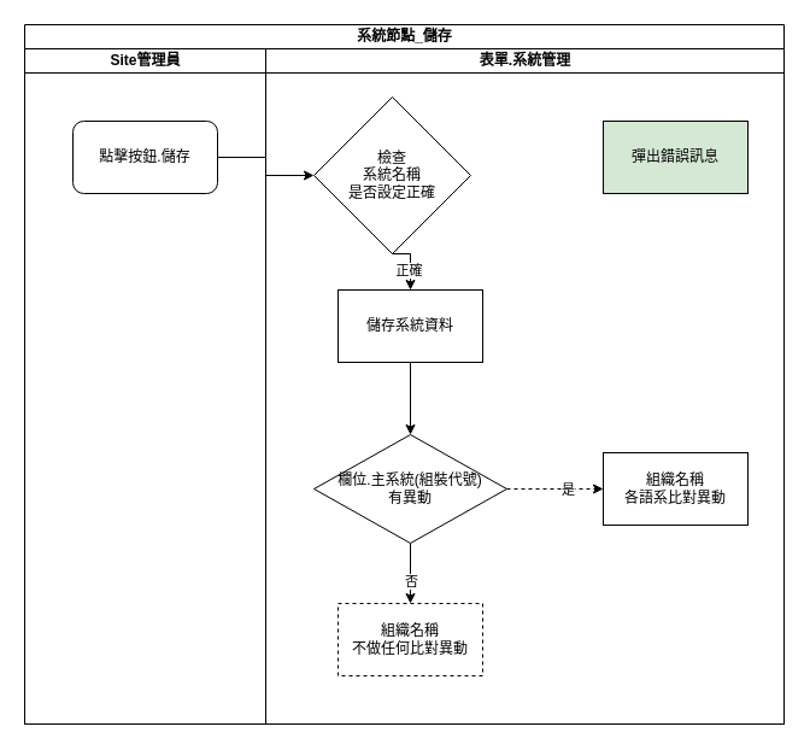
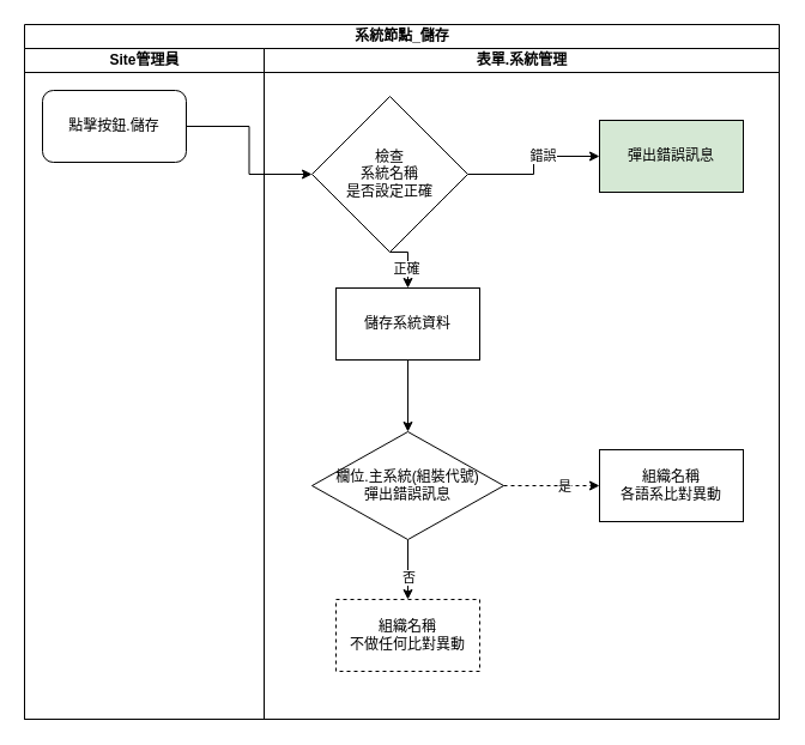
  <mxCell id="0" />
  <mxCell id="1" parent="0" />
  <mxCell id="2" value="系統節點_儲存" style="swimlane;html=1;childLayout=stackLayout;resizeParent=1;resizeParentMax=0;startSize=20;" parent="1" vertex="1"><mxGeometry x="20" y="20" width="630" height="580" as="geometry" /></mxCell>
  <mxCell id="3" value="Site管理員" style="swimlane;html=1;startSize=20;" parent="2" vertex="1"><mxGeometry y="20" width="200" height="560" as="geometry" /></mxCell>
- <mxCell id="4" value="點擊按鈕.儲存" style="rounded=1;whiteSpace=wrap;html=1;" parent="3" vertex="1"><mxGeometry x="40" y="60" width="120" height="60" as="geometry" /></mxCell>
+ <mxCell id="4" value="點擊按鈕.儲存" style="rounded=1;whiteSpace=wrap;html=1;" parent="3" vertex="1"><mxGeometry x="15" y="35" width="120" height="60" as="geometry" /></mxCell>
  <mxCell id="5" style="edgeStyle=orthogonalEdgeStyle;rounded=0;orthogonalLoop=1;jettySize=auto;html=1;exitX=1;exitY=0.5;exitDx=0;exitDy=0;entryX=0;entryY=0.5;entryDx=0;entryDy=0;" parent="2" source="4" target="12" edge="1"><mxGeometry relative="1" as="geometry" /></mxCell>
  <mxCell id="6" value="表單.系統管理" style="swimlane;html=1;startSize=20;" parent="2" vertex="1"><mxGeometry x="200" y="20" width="430" height="560" as="geometry" /></mxCell>
  <mxCell id="7" style="edgeStyle=orthogonalEdgeStyle;rounded=0;orthogonalLoop=1;jettySize=auto;html=1;exitX=0.5;exitY=1;exitDx=0;exitDy=0;entryX=0.5;entryY=0;entryDx=0;entryDy=0;" parent="6" source="12" target="14" edge="1"><mxGeometry relative="1" as="geometry" /></mxCell>
  <mxCell id="8" value="正確" style="edgeLabel;html=1;align=center;verticalAlign=middle;resizable=0;points=[];" parent="7" vertex="1" connectable="0"><mxGeometry x="0.25" y="-2" relative="1" as="geometry"><mxPoint as="offset" /></mxGeometry></mxCell>
+ <mxCell id="9" style="edgeStyle=orthogonalEdgeStyle;rounded=0;orthogonalLoop=1;jettySize=auto;html=1;exitX=1;exitY=0.5;exitDx=0;exitDy=0;entryX=0;entryY=0.5;entryDx=0;entryDy=0;" parent="6" source="12" target="21" edge="1"><mxGeometry relative="1" as="geometry" /></mxCell>
+ <mxCell id="10" value="錯誤" style="edgeLabel;html=1;align=center;verticalAlign=middle;resizable=0;points=[];" parent="9" vertex="1" connectable="0"><mxGeometry x="0.231" y="1" relative="1" as="geometry"><mxPoint as="offset" /></mxGeometry></mxCell>
  <mxCell id="11" value="&lt;span&gt;組織名稱&lt;/span&gt;&lt;br&gt;&lt;span&gt;不做任何比對異動&lt;/span&gt;" style="rounded=0;whiteSpace=wrap;html=1;dashed=1;" parent="6" vertex="1"><mxGeometry x="60" y="460" width="120" height="60" as="geometry" /></mxCell>
  <mxCell id="12" value="檢查&lt;br&gt;系統名稱&lt;br&gt;是否設定正確" style="rhombus;whiteSpace=wrap;html=1;" parent="6" vertex="1"><mxGeometry x="40" y="40" width="130" height="130" as="geometry" /></mxCell>
  <mxCell id="13" style="edgeStyle=orthogonalEdgeStyle;rounded=0;orthogonalLoop=1;jettySize=auto;html=1;exitX=0.5;exitY=1;exitDx=0;exitDy=0;entryX=0.5;entryY=0;entryDx=0;entryDy=0;" parent="6" source="14" target="19" edge="1"><mxGeometry relative="1" as="geometry" /></mxCell>
  <mxCell id="14" value="儲存系統資料" style="rounded=0;whiteSpace=wrap;html=1;" parent="6" vertex="1"><mxGeometry x="60" y="200" width="120" height="60" as="geometry" /></mxCell>
  <mxCell id="15" style="edgeStyle=orthogonalEdgeStyle;rounded=0;orthogonalLoop=1;jettySize=auto;html=1;exitX=1;exitY=0.5;exitDx=0;exitDy=0;dashed=1;" parent="6" source="19" target="20" edge="1"><mxGeometry relative="1" as="geometry" /></mxCell>
  <mxCell id="16" value="是" style="edgeLabel;html=1;align=center;verticalAlign=middle;resizable=0;points=[];" parent="15" vertex="1" connectable="0"><mxGeometry x="0.25" relative="1" as="geometry"><mxPoint as="offset" /></mxGeometry></mxCell>
  <mxCell id="17" style="edgeStyle=orthogonalEdgeStyle;rounded=0;orthogonalLoop=1;jettySize=auto;html=1;exitX=0.5;exitY=1;exitDx=0;exitDy=0;entryX=0.5;entryY=0;entryDx=0;entryDy=0;" parent="6" source="19" target="11" edge="1"><mxGeometry relative="1" as="geometry" /></mxCell>
  <mxCell id="18" value="否" style="edgeLabel;html=1;align=center;verticalAlign=middle;resizable=0;points=[];" parent="17" vertex="1" connectable="0"><mxGeometry x="0.247" relative="1" as="geometry"><mxPoint as="offset" /></mxGeometry></mxCell>
- <mxCell id="19" value="欄位.主系統(組裝代號)&lt;br&gt;有異動" style="rhombus;whiteSpace=wrap;html=1;" parent="6" vertex="1"><mxGeometry x="40" y="320" width="160" height="90" as="geometry" /></mxCell>
+ <mxCell id="19" value="欄位.主系統(組裝代號)&lt;br&gt;彈出錯誤訊息" style="rhombus;whiteSpace=wrap;html=1;" parent="6" vertex="1"><mxGeometry x="40" y="320" width="160" height="90" as="geometry" /></mxCell>
  <mxCell id="20" value="組織名稱&lt;br&gt;各語系比對異動" style="rounded=0;whiteSpace=wrap;html=1;" parent="6" vertex="1"><mxGeometry x="280" y="335" width="120" height="60" as="geometry" /></mxCell>
  <mxCell id="21" value="彈出錯誤訊息" style="rounded=0;whiteSpace=wrap;html=1;fillColor=#d5e8d4;" parent="6" vertex="1"><mxGeometry x="280" y="60" width="120" height="60" as="geometry" /></mxCell>
